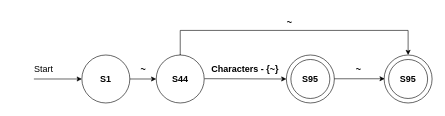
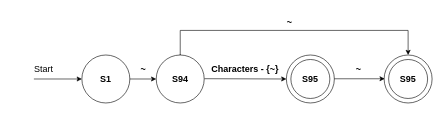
  <mxCell id="0" />
  <mxCell id="1" parent="0" />
  <mxCell id="2" value="" style="ellipse;whiteSpace=wrap;html=1;aspect=fixed;" vertex="1" parent="1"><mxGeometry x="260" y="91" width="80" height="80" as="geometry" /></mxCell>
  <mxCell id="3" style="edgeStyle=orthogonalEdgeStyle;rounded=0;orthogonalLoop=1;jettySize=auto;html=1;" edge="1" parent="1"><mxGeometry relative="1" as="geometry"><mxPoint x="300" y="90" as="sourcePoint" /><mxPoint x="680" y="91" as="targetPoint" /><Array as="points"><mxPoint x="300" y="91" /><mxPoint x="300" y="50" /><mxPoint x="680" y="50" /></Array></mxGeometry></mxCell>
  <mxCell id="4" value="" style="ellipse;whiteSpace=wrap;html=1;aspect=fixed;" vertex="1" parent="1"><mxGeometry x="136" y="91" width="80" height="80" as="geometry" /></mxCell>
  <mxCell id="5" value="" style="endArrow=classic;html=1;rounded=0;entryX=0;entryY=0.5;entryDx=0;entryDy=0;" edge="1" parent="1"><mxGeometry width="50" height="50" relative="1" as="geometry"><mxPoint x="56" y="131" as="sourcePoint" /><mxPoint x="136" y="131" as="targetPoint" /></mxGeometry></mxCell>
  <mxCell id="6" value="" style="endArrow=classic;html=1;rounded=0;entryX=0;entryY=0.5;entryDx=0;entryDy=0;exitX=1;exitY=0.5;exitDx=0;exitDy=0;" edge="1" parent="1" source="4" target="2"><mxGeometry width="50" height="50" relative="1" as="geometry"><mxPoint x="226" y="161" as="sourcePoint" /><mxPoint x="346" y="161" as="targetPoint" /></mxGeometry></mxCell>
  <mxCell id="7" value="&lt;b style=&quot;font-size: 15px;&quot;&gt;S1&lt;/b&gt;" style="text;html=1;strokeColor=none;fillColor=none;align=center;verticalAlign=middle;whiteSpace=wrap;rounded=0;fontSize=15;" vertex="1" parent="1"><mxGeometry x="146" y="116" width="60" height="30" as="geometry" /></mxCell>
  <mxCell id="8" value="~" style="text;html=1;strokeColor=none;fillColor=none;align=center;verticalAlign=middle;whiteSpace=wrap;rounded=0;fontSize=15;fontStyle=1" vertex="1" parent="1"><mxGeometry x="186" y="98.5" width="105" height="30" as="geometry" /></mxCell>
- <mxCell id="9" value="&lt;b&gt;&lt;font style=&quot;font-size: 15px;&quot;&gt;S44&lt;/font&gt;&lt;/b&gt;" style="text;html=1;strokeColor=none;fillColor=none;align=center;verticalAlign=middle;whiteSpace=wrap;rounded=0;" vertex="1" parent="1"><mxGeometry x="270" y="116" width="60" height="30" as="geometry" /></mxCell>
+ <mxCell id="9" value="&lt;b&gt;&lt;font style=&quot;font-size: 15px;&quot;&gt;S94&lt;/font&gt;&lt;/b&gt;" style="text;html=1;strokeColor=none;fillColor=none;align=center;verticalAlign=middle;whiteSpace=wrap;rounded=0;" vertex="1" parent="1"><mxGeometry x="270" y="116" width="60" height="30" as="geometry" /></mxCell>
  <mxCell id="10" value="Start" style="text;html=1;strokeColor=none;fillColor=none;align=center;verticalAlign=middle;whiteSpace=wrap;rounded=0;fontSize=15;" vertex="1" parent="1"><mxGeometry x="20" y="98.5" width="105" height="30" as="geometry" /></mxCell>
  <mxCell id="11" value="Characters - {~}" style="text;html=1;strokeColor=none;fillColor=none;align=center;verticalAlign=middle;whiteSpace=wrap;rounded=0;fontSize=15;fontStyle=1" vertex="1" parent="1"><mxGeometry x="340" y="98.5" width="137" height="30" as="geometry" /></mxCell>
  <mxCell id="12" value="" style="ellipse;whiteSpace=wrap;html=1;aspect=fixed;" vertex="1" parent="1"><mxGeometry x="477" y="91" width="80" height="80" as="geometry" /></mxCell>
  <mxCell id="13" value="" style="ellipse;whiteSpace=wrap;html=1;aspect=fixed;" vertex="1" parent="1"><mxGeometry x="484.5" y="98.5" width="65" height="65" as="geometry" /></mxCell>
  <mxCell id="14" value="&lt;b&gt;&lt;font style=&quot;font-size: 15px;&quot;&gt;S95&lt;/font&gt;&lt;/b&gt;" style="text;html=1;strokeColor=none;fillColor=none;align=center;verticalAlign=middle;whiteSpace=wrap;rounded=0;" vertex="1" parent="1"><mxGeometry x="487" y="116" width="60" height="30" as="geometry" /></mxCell>
  <mxCell id="15" value="" style="endArrow=classic;html=1;rounded=0;exitX=1;exitY=0.5;exitDx=0;exitDy=0;entryX=0;entryY=0.5;entryDx=0;entryDy=0;" edge="1" parent="1" target="12"><mxGeometry width="50" height="50" relative="1" as="geometry"><mxPoint x="340.5" y="130.5" as="sourcePoint" /><mxPoint x="420" y="131" as="targetPoint" /></mxGeometry></mxCell>
  <mxCell id="16" value="" style="ellipse;whiteSpace=wrap;html=1;aspect=fixed;" vertex="1" parent="1"><mxGeometry x="640" y="91" width="80" height="80" as="geometry" /></mxCell>
  <mxCell id="17" value="" style="ellipse;whiteSpace=wrap;html=1;aspect=fixed;" vertex="1" parent="1"><mxGeometry x="647.5" y="98.5" width="65" height="65" as="geometry" /></mxCell>
  <mxCell id="18" value="&lt;b&gt;&lt;font style=&quot;font-size: 15px;&quot;&gt;S95&lt;/font&gt;&lt;/b&gt;" style="text;html=1;strokeColor=none;fillColor=none;align=center;verticalAlign=middle;whiteSpace=wrap;rounded=0;" vertex="1" parent="1"><mxGeometry x="650" y="116" width="60" height="30" as="geometry" /></mxCell>
  <mxCell id="19" value="" style="endArrow=classic;html=1;rounded=0;entryX=0;entryY=0.5;entryDx=0;entryDy=0;exitX=1;exitY=0.5;exitDx=0;exitDy=0;" edge="1" parent="1"><mxGeometry width="50" height="50" relative="1" as="geometry"><mxPoint x="557" y="130.63" as="sourcePoint" /><mxPoint x="641" y="130.63" as="targetPoint" /></mxGeometry></mxCell>
  <mxCell id="20" value="~" style="text;html=1;strokeColor=none;fillColor=none;align=center;verticalAlign=middle;whiteSpace=wrap;rounded=0;fontSize=15;fontStyle=1" vertex="1" parent="1"><mxGeometry x="545" y="98.5" width="105" height="30" as="geometry" /></mxCell>
  <mxCell id="21" value="~" style="text;html=1;strokeColor=none;fillColor=none;align=center;verticalAlign=middle;whiteSpace=wrap;rounded=0;fontSize=15;fontStyle=1" vertex="1" parent="1"><mxGeometry x="430" y="20" width="105" height="30" as="geometry" /></mxCell>
